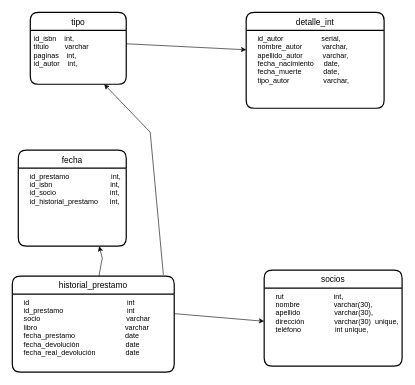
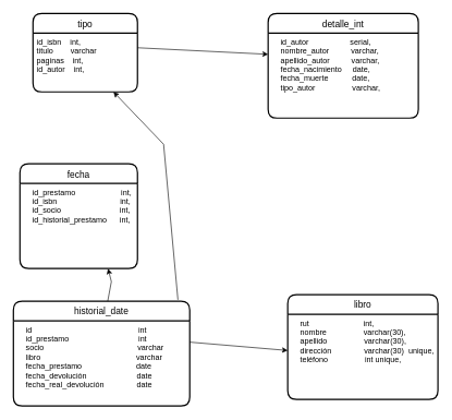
  <mxCell id="0" />
  <mxCell id="1" parent="0" />
  <mxCell id="2" value="tipo" style="swimlane;childLayout=stackLayout;horizontal=1;startSize=30;horizontalStack=0;rounded=1;fontSize=14;fontStyle=0;strokeWidth=2;resizeParent=0;resizeLast=1;shadow=0;dashed=0;align=center;" vertex="1" parent="1"><mxGeometry x="50" y="20" width="160" height="120" as="geometry" /></mxCell>
  <mxCell id="3" value="id_isbn    int,&#10;titulo        varchar&#10;paginas    int,&#10;id_autor    int,&#10;" style="align=left;strokeColor=none;fillColor=none;spacingLeft=4;fontSize=12;verticalAlign=top;resizable=0;rotatable=0;part=1;" vertex="1" parent="2"><mxGeometry y="30" width="160" height="90" as="geometry" /></mxCell>
  <mxCell id="4" value="detalle_int" style="swimlane;childLayout=stackLayout;horizontal=1;startSize=30;horizontalStack=0;rounded=1;fontSize=14;fontStyle=0;strokeWidth=2;resizeParent=0;resizeLast=1;shadow=0;dashed=0;align=center;" vertex="1" parent="1"><mxGeometry x="410" y="20" width="230" height="160" as="geometry" /></mxCell>
  <mxCell id="5" value="    id_autor                   serial,&#10;    nombre_autor          varchar,&#10;    apellido_autor          varchar,&#10;    fecha_nacimiento     date, &#10;    fecha_muerte           date,&#10;    tipo_autor                 varchar," style="align=left;strokeColor=none;fillColor=none;spacingLeft=4;fontSize=12;verticalAlign=top;resizable=0;rotatable=0;part=1;fontStyle=0" vertex="1" parent="4"><mxGeometry y="30" width="230" height="130" as="geometry" /></mxCell>
  <mxCell id="6" value="fecha" style="swimlane;childLayout=stackLayout;horizontal=1;startSize=30;horizontalStack=0;rounded=1;fontSize=14;fontStyle=0;strokeWidth=2;resizeParent=0;resizeLast=1;shadow=0;dashed=0;align=center;" vertex="1" parent="1"><mxGeometry x="30" y="250" width="180" height="160" as="geometry" /></mxCell>
  <mxCell id="7" value="    id_prestamo                     int,&#10;    id_isbn                             int,&#10;    id_socio                           int,&#10;    id_historial_prestamo      int," style="align=left;strokeColor=none;fillColor=none;spacingLeft=4;fontSize=12;verticalAlign=top;resizable=0;rotatable=0;part=1;fontStyle=0" vertex="1" parent="6"><mxGeometry y="30" width="180" height="130" as="geometry" /></mxCell>
- <mxCell id="8" value="historial_prestamo" style="swimlane;childLayout=stackLayout;horizontal=1;startSize=30;horizontalStack=0;rounded=1;fontSize=14;fontStyle=0;strokeWidth=2;resizeParent=0;resizeLast=1;shadow=0;dashed=0;align=center;" vertex="1" parent="1"><mxGeometry x="20" y="460" width="270" height="160" as="geometry" /></mxCell>
+ <mxCell id="8" value="historial_date" style="swimlane;childLayout=stackLayout;horizontal=1;startSize=30;horizontalStack=0;rounded=1;fontSize=14;fontStyle=0;strokeWidth=2;resizeParent=0;resizeLast=1;shadow=0;dashed=0;align=center;" vertex="1" parent="1"><mxGeometry x="20" y="460" width="270" height="160" as="geometry" /></mxCell>
  <mxCell id="9" value="    id                                                 int&#10;    id_prestamo                                int&#10;    socio                                           varchar&#10;    libro                                            varchar&#10;    fecha_prestamo                         date&#10;    fecha_devolución                       date&#10;    fecha_real_devolución               date" style="align=left;strokeColor=none;fillColor=none;spacingLeft=4;fontSize=12;verticalAlign=top;resizable=0;rotatable=0;part=1;fontStyle=0" vertex="1" parent="8"><mxGeometry y="30" width="270" height="130" as="geometry" /></mxCell>
- <mxCell id="10" value="socios" style="swimlane;childLayout=stackLayout;horizontal=1;startSize=30;horizontalStack=0;rounded=1;fontSize=14;fontStyle=0;strokeWidth=2;resizeParent=0;resizeLast=1;shadow=0;dashed=0;align=center;" vertex="1" parent="1"><mxGeometry x="440" y="450" width="230" height="160" as="geometry" /></mxCell>
+ <mxCell id="10" value="libro" style="swimlane;childLayout=stackLayout;horizontal=1;startSize=30;horizontalStack=0;rounded=1;fontSize=14;fontStyle=0;strokeWidth=2;resizeParent=0;resizeLast=1;shadow=0;dashed=0;align=center;" vertex="1" parent="1"><mxGeometry x="440" y="450" width="230" height="160" as="geometry" /></mxCell>
  <mxCell id="11" value="    rut                         int,&#10;    nombre                 varchar(30),&#10;    apellido                 varchar(30),&#10;    dirección               varchar(30)  unique,&#10;    teléfono                 int unique," style="align=left;strokeColor=none;fillColor=none;spacingLeft=4;fontSize=12;verticalAlign=top;resizable=0;rotatable=0;part=1;fontStyle=0" vertex="1" parent="10"><mxGeometry y="30" width="230" height="130" as="geometry" /></mxCell>
  <mxCell id="12" value="" style="endArrow=classic;html=1;rounded=0;entryX=0;entryY=0.25;entryDx=0;entryDy=0;exitX=1;exitY=0.25;exitDx=0;exitDy=0;" edge="1" parent="1" source="3" target="5"><mxGeometry width="50" height="50" relative="1" as="geometry"><mxPoint x="230" y="210" as="sourcePoint" /><mxPoint x="280" y="160" as="targetPoint" /><Array as="points" /></mxGeometry></mxCell>
  <mxCell id="13" value="" style="endArrow=classic;html=1;rounded=0;exitX=1;exitY=0.25;exitDx=0;exitDy=0;" edge="1" parent="1" source="9" target="11"><mxGeometry width="50" height="50" relative="1" as="geometry"><mxPoint x="220" y="520.5" as="sourcePoint" /><mxPoint x="420" y="530.5" as="targetPoint" /><Array as="points" /></mxGeometry></mxCell>
  <mxCell id="14" value="" style="endArrow=classic;html=1;rounded=0;exitX=0.535;exitY=-0.001;exitDx=0;exitDy=0;entryX=0.75;entryY=1;entryDx=0;entryDy=0;exitPerimeter=0;" edge="1" parent="1" source="8" target="7"><mxGeometry width="50" height="50" relative="1" as="geometry"><mxPoint x="300" y="532.5" as="sourcePoint" /><mxPoint x="450" y="545.236" as="targetPoint" /><Array as="points"><mxPoint x="170" y="430" /></Array></mxGeometry></mxCell>
  <mxCell id="15" value="" style="endArrow=classic;html=1;rounded=0;exitX=0.933;exitY=-0.014;exitDx=0;exitDy=0;exitPerimeter=0;" edge="1" parent="1" source="8" target="3"><mxGeometry width="50" height="50" relative="1" as="geometry"><mxPoint x="174.45" y="469.84" as="sourcePoint" /><mxPoint x="175" y="420" as="targetPoint" /><Array as="points"><mxPoint x="250" y="220" /></Array></mxGeometry></mxCell>
